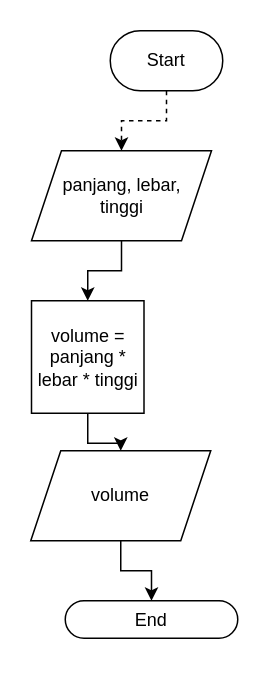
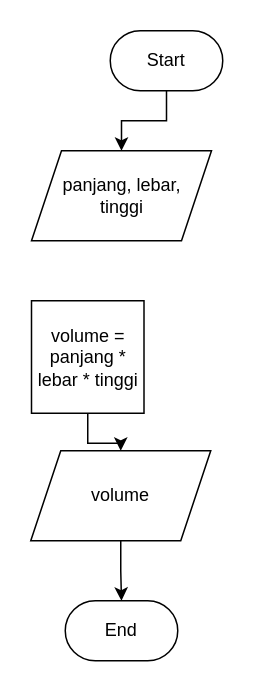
  <mxCell id="0" />
  <mxCell id="1" parent="0" />
- <mxCell id="2" value="" style="edgeStyle=orthogonalEdgeStyle;rounded=0;orthogonalLoop=1;jettySize=auto;html=1;dashed=1;" edge="1" parent="1" source="3" target="6"><mxGeometry relative="1" as="geometry" /></mxCell>
+ <mxCell id="2" value="" style="edgeStyle=orthogonalEdgeStyle;rounded=0;orthogonalLoop=1;jettySize=auto;html=1;" edge="1" parent="1" source="3" target="6"><mxGeometry relative="1" as="geometry" /></mxCell>
  <mxCell id="3" value="Start" style="rounded=1;whiteSpace=wrap;html=1;arcSize=50;" vertex="1" parent="1"><mxGeometry x="73" y="20" width="75" height="40" as="geometry" /></mxCell>
- <mxCell id="4" value="End" style="rounded=1;whiteSpace=wrap;html=1;arcSize=50;" vertex="1" parent="1"><mxGeometry x="43" y="400" width="115" height="25" as="geometry" /></mxCell>
- <mxCell id="5" value="" style="edgeStyle=orthogonalEdgeStyle;rounded=0;orthogonalLoop=1;jettySize=auto;html=1;" edge="1" parent="1" source="6" target="8"><mxGeometry relative="1" as="geometry" /></mxCell>
+ <mxCell id="4" value="End" style="rounded=1;whiteSpace=wrap;html=1;arcSize=50;" vertex="1" parent="1"><mxGeometry x="43" y="400" width="75" height="40" as="geometry" /></mxCell>
  <mxCell id="6" value="&lt;div&gt;panjang, lebar,&lt;/div&gt;&lt;div&gt;tinggi&lt;/div&gt;" style="shape=parallelogram;perimeter=parallelogramPerimeter;whiteSpace=wrap;html=1;fixedSize=1;" vertex="1" parent="1"><mxGeometry x="20.5" y="100" width="120" height="60" as="geometry" /></mxCell>
  <mxCell id="7" value="" style="edgeStyle=orthogonalEdgeStyle;rounded=0;orthogonalLoop=1;jettySize=auto;html=1;" edge="1" parent="1" source="8" target="10"><mxGeometry relative="1" as="geometry" /></mxCell>
  <mxCell id="8" value="volume = panjang * lebar * tinggi" style="rounded=0;whiteSpace=wrap;html=1;" vertex="1" parent="1"><mxGeometry x="20.5" y="200" width="75" height="75" as="geometry" /></mxCell>
  <mxCell id="9" value="" style="edgeStyle=orthogonalEdgeStyle;rounded=0;orthogonalLoop=1;jettySize=auto;html=1;" edge="1" parent="1" source="10" target="4"><mxGeometry relative="1" as="geometry" /></mxCell>
  <mxCell id="10" value="volume" style="shape=parallelogram;perimeter=parallelogramPerimeter;whiteSpace=wrap;html=1;fixedSize=1;" vertex="1" parent="1"><mxGeometry x="20" y="300" width="120" height="60" as="geometry" /></mxCell>
